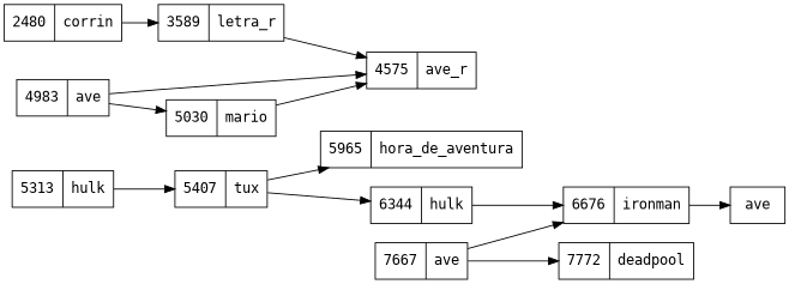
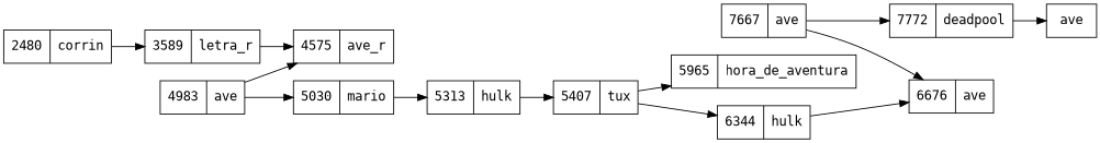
  digraph {
    fontname="DejaVu Sans Mono"
    rankdir=LR
    node [fontname="DejaVu Sans Mono" shape=record]
    edge [fontname="DejaVu Sans Mono"]
    n1 [label=ave]
    n2 [label="{2480|corrin }"]
    n3 [label="{3589|letra_r }"]
    n4 [label="{4575|ave_r }"]
    n5 [label="{4983|ave }"]
    n6 [label="{5030|mario }"]
    n7 [label="{5313|hulk }"]
    n8 [label="{5407|tux }"]
    n9 [label="{5965|hora_de_aventura }"]
    n10 [label="{6344|hulk }"]
-   n11 [label="{6676|ironman }"]
+   n11 [label="{6676|ave }"]
    n12 [label="{7667|ave }"]
    n13 [label="{7772|deadpool }"]
    n2 -> n3
    n3 -> n4
    n5 -> n4
    n5 -> n6
-   n6 -> n4
+   n6 -> n7
    n7 -> n8
    n8 -> n9
    n8 -> n10
    n10 -> n11
    n12 -> n11
    n12 -> n13
-   n11 -> n1
+   n13 -> n1
  }
